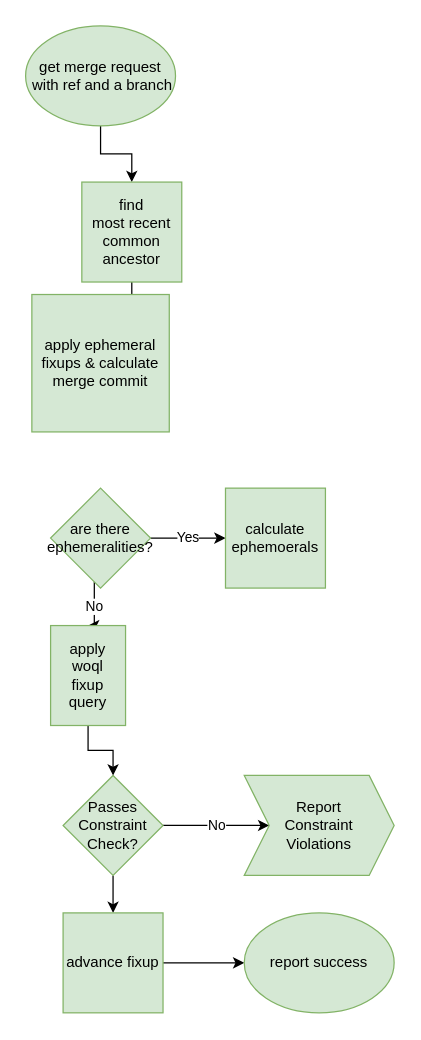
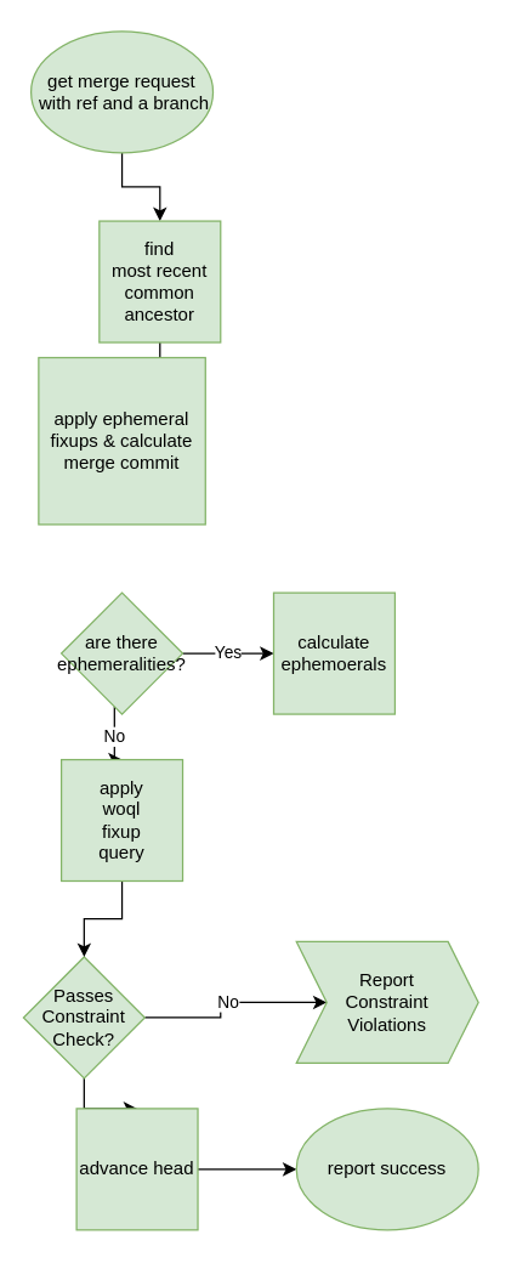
  <mxCell id="0" />
  <mxCell id="1" parent="0" />
  <mxCell id="2" value="" style="edgeStyle=orthogonalEdgeStyle;rounded=0;orthogonalLoop=1;jettySize=auto;html=1;" parent="1" source="3" target="5" edge="1"><mxGeometry relative="1" as="geometry" /></mxCell>
  <mxCell id="3" value="&lt;div&gt;get merge request&lt;/div&gt;&amp;nbsp;with ref and a branch " style="ellipse;whiteSpace=wrap;html=1;fillColor=#d5e8d4;strokeColor=#82b366;" parent="1" vertex="1"><mxGeometry x="20" y="20" width="120" height="80" as="geometry" /></mxCell>
  <mxCell id="4" value="" style="edgeStyle=orthogonalEdgeStyle;rounded=0;orthogonalLoop=1;jettySize=auto;html=1;" parent="1" source="5" target="6" edge="1"><mxGeometry relative="1" as="geometry" /></mxCell>
  <mxCell id="5" value="&lt;div&gt;find&lt;/div&gt;&lt;div&gt;most recent common ancestor&lt;/div&gt;" style="whiteSpace=wrap;html=1;aspect=fixed;fillColor=#d5e8d4;strokeColor=#82b366;" parent="1" vertex="1"><mxGeometry x="65" y="145" width="80" height="80" as="geometry" /></mxCell>
  <mxCell id="6" value="apply ephemeral fixups &amp;amp; calculate merge commit" style="whiteSpace=wrap;html=1;aspect=fixed;fillColor=#d5e8d4;strokeColor=#82b366;" parent="1" vertex="1"><mxGeometry x="25" y="235" width="110" height="110" as="geometry" /></mxCell>
  <mxCell id="7" value="Yes" style="edgeStyle=orthogonalEdgeStyle;rounded=0;orthogonalLoop=1;jettySize=auto;html=1;" parent="1" source="9" target="10" edge="1"><mxGeometry relative="1" as="geometry" /></mxCell>
  <mxCell id="8" value="No" style="edgeStyle=orthogonalEdgeStyle;rounded=0;orthogonalLoop=1;jettySize=auto;html=1;entryX=0.5;entryY=0;entryDx=0;entryDy=0;" parent="1" source="9" target="15" edge="1"><mxGeometry relative="1" as="geometry"><Array as="points"><mxPoint x="75" y="490" /><mxPoint x="75" y="490" /></Array></mxGeometry></mxCell>
  <mxCell id="9" value="&lt;div&gt;are there&lt;/div&gt;&lt;div&gt;ephemeralities?&lt;br&gt;&lt;/div&gt;" style="rhombus;whiteSpace=wrap;html=1;fillColor=#d5e8d4;strokeColor=#82b366;" parent="1" vertex="1"><mxGeometry x="40" y="390" width="80" height="80" as="geometry" /></mxCell>
  <mxCell id="10" value="calculate ephemoerals" style="whiteSpace=wrap;html=1;aspect=fixed;fillColor=#d5e8d4;strokeColor=#82b366;" parent="1" vertex="1"><mxGeometry x="180" y="390" width="80" height="80" as="geometry" /></mxCell>
  <mxCell id="11" value="&lt;div&gt;No&lt;/div&gt;" style="edgeStyle=orthogonalEdgeStyle;rounded=0;orthogonalLoop=1;jettySize=auto;html=1;entryX=0;entryY=0.5;entryDx=0;entryDy=0;" parent="1" source="13" target="16" edge="1"><mxGeometry relative="1" as="geometry"><mxPoint x="195" y="660" as="targetPoint" /><Array as="points" /></mxGeometry></mxCell>
  <mxCell id="12" value="" style="edgeStyle=orthogonalEdgeStyle;rounded=0;orthogonalLoop=1;jettySize=auto;html=1;" parent="1" source="13" target="18" edge="1"><mxGeometry relative="1" as="geometry" /></mxCell>
- <mxCell id="13" value="&lt;div&gt;Passes&lt;/div&gt;&lt;div&gt;Constraint&lt;/div&gt;&lt;div&gt;Check?&lt;br&gt;&lt;/div&gt;" style="rhombus;whiteSpace=wrap;html=1;fillColor=#d5e8d4;strokeColor=#82b366;" parent="1" vertex="1"><mxGeometry x="50" y="620" width="80" height="80" as="geometry" /></mxCell>
+ <mxCell id="13" value="&lt;div&gt;Passes&lt;/div&gt;&lt;div&gt;Constraint&lt;/div&gt;&lt;div&gt;Check?&lt;br&gt;&lt;/div&gt;" style="rhombus;whiteSpace=wrap;html=1;fillColor=#d5e8d4;strokeColor=#82b366;" parent="1" vertex="1"><mxGeometry x="15" y="630" width="80" height="80" as="geometry" /></mxCell>
  <mxCell id="14" value="" style="edgeStyle=orthogonalEdgeStyle;rounded=0;orthogonalLoop=1;jettySize=auto;html=1;" parent="1" source="15" target="13" edge="1"><mxGeometry relative="1" as="geometry" /></mxCell>
- <mxCell id="15" value="&lt;div&gt;apply&lt;/div&gt;&lt;div&gt;woql&lt;/div&gt;&lt;div&gt;fixup&lt;/div&gt;&lt;div&gt;query&lt;br&gt;&lt;/div&gt;" style="whiteSpace=wrap;html=1;aspect=fixed;fillColor=#d5e8d4;strokeColor=#82b366;" parent="1" vertex="1"><mxGeometry x="40" y="500" width="60" height="80" as="geometry" /></mxCell>
+ <mxCell id="15" value="&lt;div&gt;apply&lt;/div&gt;&lt;div&gt;woql&lt;/div&gt;&lt;div&gt;fixup&lt;/div&gt;&lt;div&gt;query&lt;br&gt;&lt;/div&gt;" style="whiteSpace=wrap;html=1;aspect=fixed;fillColor=#d5e8d4;strokeColor=#82b366;" parent="1" vertex="1"><mxGeometry x="40" y="500" width="80" height="80" as="geometry" /></mxCell>
  <mxCell id="16" value="&lt;div&gt;Report&lt;/div&gt;&lt;div&gt;Constraint&lt;/div&gt;&lt;div&gt;Violations&lt;br&gt;&lt;/div&gt;" style="shape=step;perimeter=stepPerimeter;whiteSpace=wrap;html=1;fixedSize=1;fillColor=#d5e8d4;strokeColor=#82b366;" parent="1" vertex="1"><mxGeometry x="195" y="620" width="120" height="80" as="geometry" /></mxCell>
  <mxCell id="17" value="" style="edgeStyle=orthogonalEdgeStyle;rounded=0;orthogonalLoop=1;jettySize=auto;html=1;" parent="1" source="18" target="19" edge="1"><mxGeometry relative="1" as="geometry" /></mxCell>
- <mxCell id="18" value="advance fixup" style="whiteSpace=wrap;html=1;aspect=fixed;fillColor=#d5e8d4;strokeColor=#82b366;" parent="1" vertex="1"><mxGeometry x="50" y="730" width="80" height="80" as="geometry" /></mxCell>
+ <mxCell id="18" value="advance head" style="whiteSpace=wrap;html=1;aspect=fixed;fillColor=#d5e8d4;strokeColor=#82b366;" parent="1" vertex="1"><mxGeometry x="50" y="730" width="80" height="80" as="geometry" /></mxCell>
  <mxCell id="19" value="report success" style="ellipse;whiteSpace=wrap;html=1;fillColor=#d5e8d4;strokeColor=#82b366;" parent="1" vertex="1"><mxGeometry x="195" y="730" width="120" height="80" as="geometry" /></mxCell>
